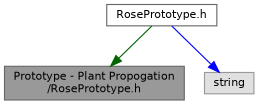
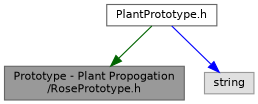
  digraph {
    node [fontname=Helvetica fontsize=10 shape=box style=filled]
    edge [fontname=Helvetica fontsize=10 labelfontname=Helvetica labelfontsize=10 style=solid]
    n1 [color=gray40 fillcolor=grey60 fontcolor=black height=0.2 label="Prototype - Plant Propogation\l/RosePrototype.h" width=0.4]
-   n2 [color=grey40 fillcolor=white height=0.2 label="RosePrototype.h" width=0.4]
+   n2 [color=grey40 fillcolor=white height=0.2 label="PlantPrototype.h" width=0.4]
    n3 [color=grey60 fillcolor="#E0E0E0" height=0.2 label=string width=0.4]
    n2 -> n1 [color=darkgreen]
    n2 -> n3 [color=blue]
  }
